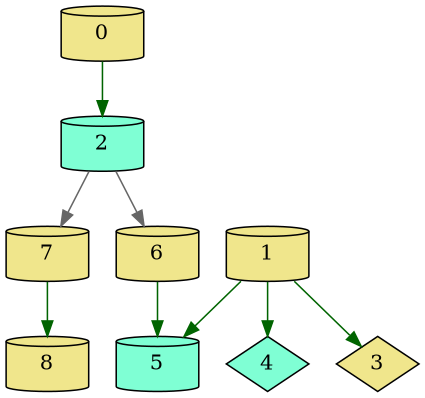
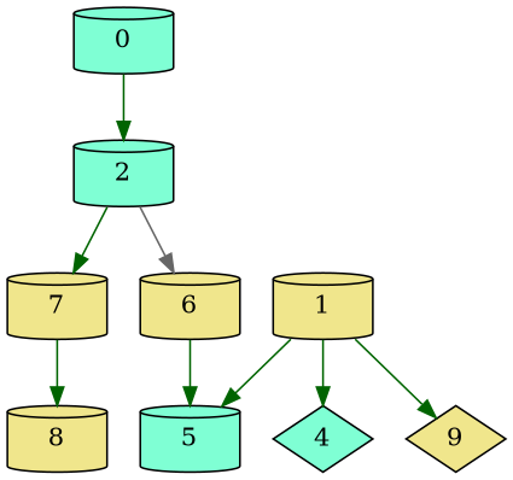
  digraph {
    node [fillcolor=khaki shape=cylinder style=filled]
    edge [color=darkgreen]
-   n1 [label=0]
+   n1 [fillcolor=aquamarine label=0]
    n2 [fillcolor=aquamarine label=2]
    n3 [label=7]
    n4 [label=6]
    n5 [label=1]
    n6 [fillcolor=aquamarine label=5]
    n7 [fillcolor=aquamarine label=4 shape=diamond]
-   n8 [label=3 shape=diamond]
+   n8 [label=9 shape=diamond]
    n9 [label=8]
    n1 -> n2
-   n2 -> n3 [color=gray40]
+   n2 -> n3
    n2 -> n4 [color=gray40]
    n3 -> n9
    n4 -> n6
    n5 -> n6
    n5 -> n7
    n5 -> n8
  }
